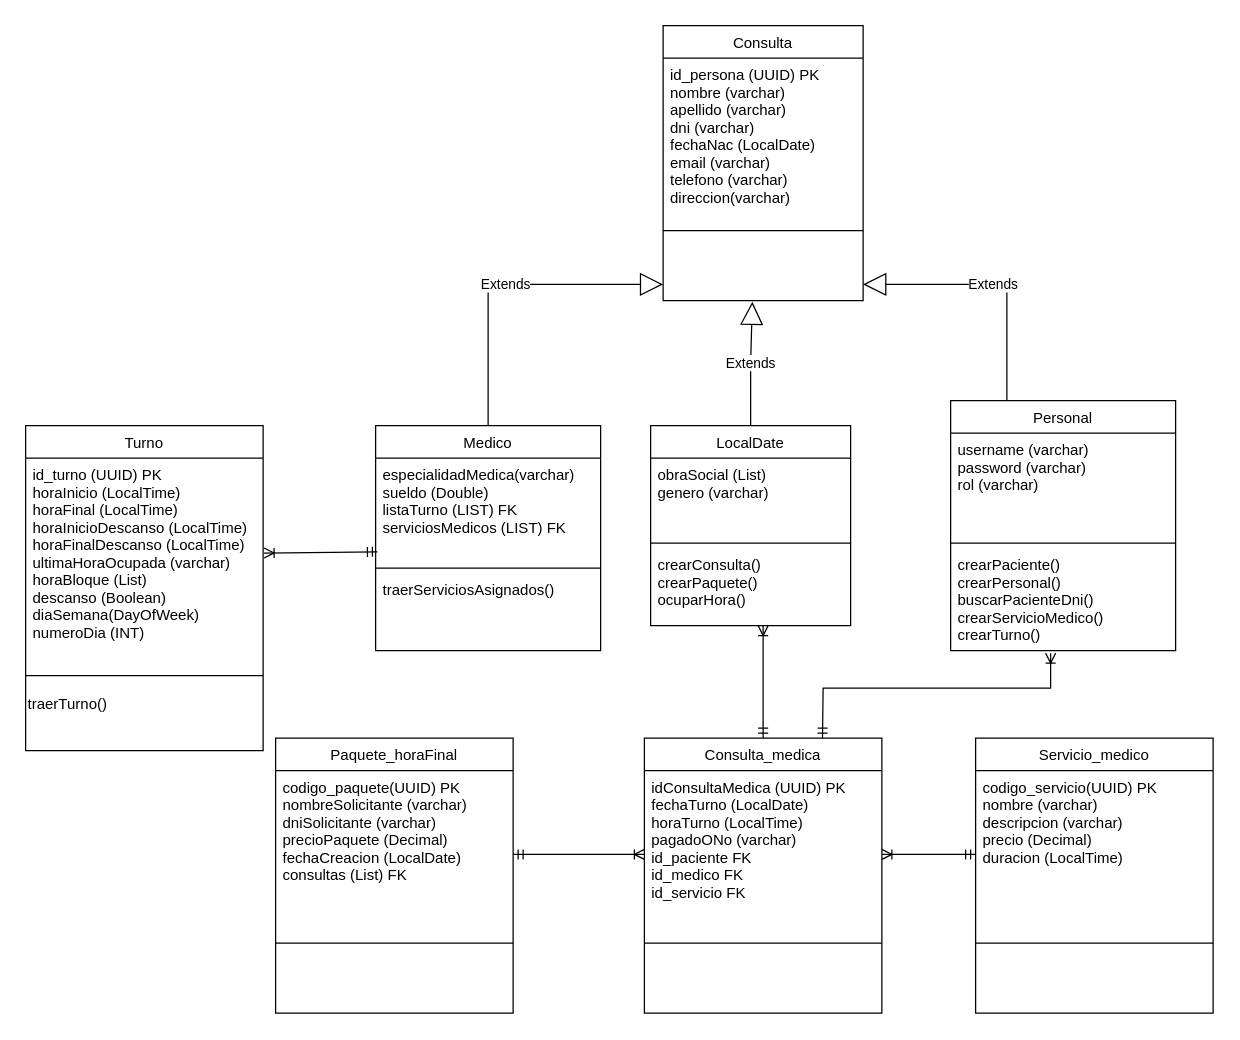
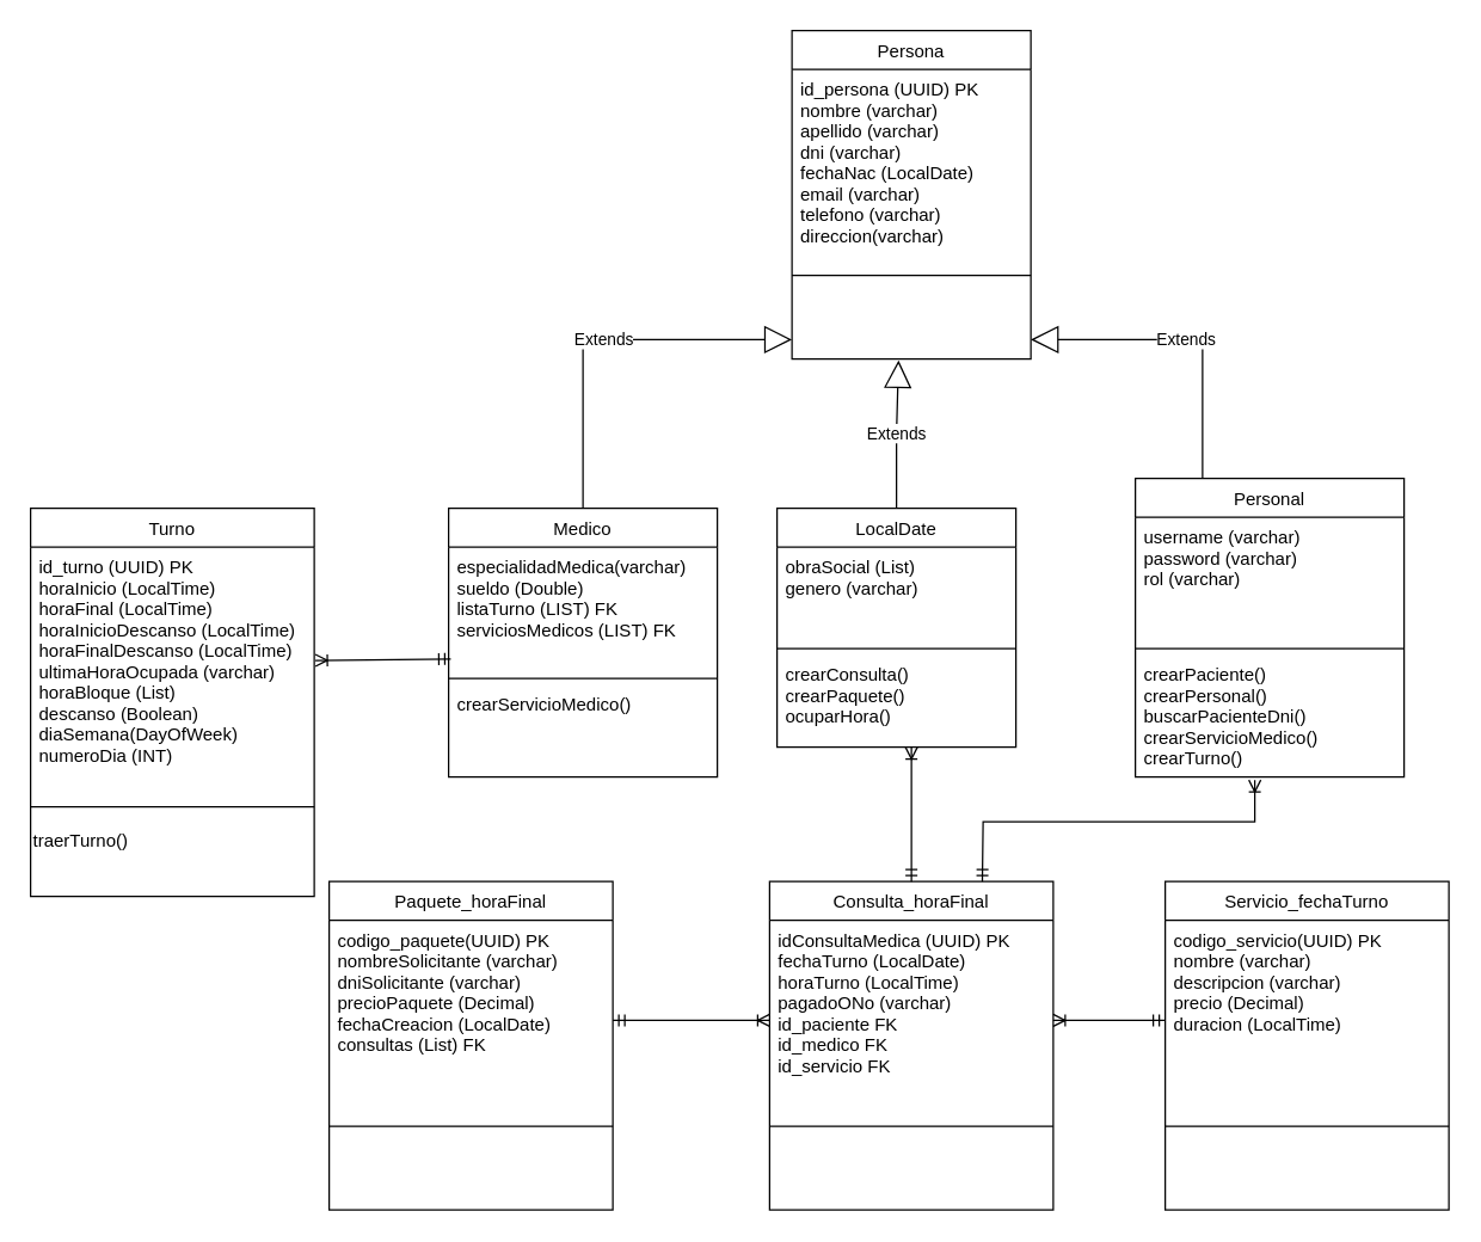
  <mxCell id="0" />
  <mxCell id="1" parent="0" />
- <mxCell id="2" value="Consulta" style="swimlane;fontStyle=0;align=center;verticalAlign=top;childLayout=stackLayout;horizontal=1;startSize=26;horizontalStack=0;resizeParent=1;resizeLast=0;collapsible=1;marginBottom=0;rounded=0;shadow=0;strokeWidth=1;" parent="1" vertex="1"><mxGeometry x="530" y="20" width="160" height="220" as="geometry"><mxRectangle x="550" y="140" width="160" height="26" as="alternateBounds" /></mxGeometry></mxCell>
+ <mxCell id="2" value="Persona" style="swimlane;fontStyle=0;align=center;verticalAlign=top;childLayout=stackLayout;horizontal=1;startSize=26;horizontalStack=0;resizeParent=1;resizeLast=0;collapsible=1;marginBottom=0;rounded=0;shadow=0;strokeWidth=1;" parent="1" vertex="1"><mxGeometry x="530" y="20" width="160" height="220" as="geometry"><mxRectangle x="550" y="140" width="160" height="26" as="alternateBounds" /></mxGeometry></mxCell>
  <mxCell id="3" value="id_persona (UUID) PK&#10;nombre (varchar)&#10;apellido (varchar)&#10;dni (varchar)&#10;fechaNac (LocalDate)&#10;email (varchar)&#10;telefono (varchar)&#10;direccion(varchar)" style="text;align=left;verticalAlign=top;spacingLeft=4;spacingRight=4;overflow=hidden;rotatable=0;points=[[0,0.5],[1,0.5]];portConstraint=eastwest;rounded=0;shadow=0;html=0;" parent="2" vertex="1"><mxGeometry y="26" width="160" height="134" as="geometry" /></mxCell>
  <mxCell id="4" value="" style="line;html=1;strokeWidth=1;align=left;verticalAlign=middle;spacingTop=-1;spacingLeft=3;spacingRight=3;rotatable=0;labelPosition=right;points=[];portConstraint=eastwest;" parent="2" vertex="1"><mxGeometry y="160" width="160" height="8" as="geometry" /></mxCell>
  <mxCell id="5" value="LocalDate" style="swimlane;fontStyle=0;align=center;verticalAlign=top;childLayout=stackLayout;horizontal=1;startSize=26;horizontalStack=0;resizeParent=1;resizeLast=0;collapsible=1;marginBottom=0;rounded=0;shadow=0;strokeWidth=1;" parent="1" vertex="1"><mxGeometry x="520" y="340" width="160" height="160" as="geometry"><mxRectangle x="550" y="140" width="160" height="26" as="alternateBounds" /></mxGeometry></mxCell>
  <mxCell id="6" value="obraSocial (List)&#10;genero (varchar)" style="text;align=left;verticalAlign=top;spacingLeft=4;spacingRight=4;overflow=hidden;rotatable=0;points=[[0,0.5],[1,0.5]];portConstraint=eastwest;rounded=0;shadow=0;html=0;" parent="5" vertex="1"><mxGeometry y="26" width="160" height="64" as="geometry" /></mxCell>
  <mxCell id="7" value="" style="line;html=1;strokeWidth=1;align=left;verticalAlign=middle;spacingTop=-1;spacingLeft=3;spacingRight=3;rotatable=0;labelPosition=right;points=[];portConstraint=eastwest;" parent="5" vertex="1"><mxGeometry y="90" width="160" height="8" as="geometry" /></mxCell>
  <mxCell id="8" value="crearConsulta()&#10;crearPaquete()&#10;ocuparHora()" style="text;align=left;verticalAlign=top;spacingLeft=4;spacingRight=4;overflow=hidden;rotatable=0;points=[[0,0.5],[1,0.5]];portConstraint=eastwest;" parent="5" vertex="1"><mxGeometry y="98" width="160" height="52" as="geometry" /></mxCell>
  <mxCell id="9" value="Medico" style="swimlane;fontStyle=0;align=center;verticalAlign=top;childLayout=stackLayout;horizontal=1;startSize=26;horizontalStack=0;resizeParent=1;resizeLast=0;collapsible=1;marginBottom=0;rounded=0;shadow=0;strokeWidth=1;" parent="1" vertex="1"><mxGeometry x="300" y="340" width="180" height="180" as="geometry"><mxRectangle x="550" y="140" width="160" height="26" as="alternateBounds" /></mxGeometry></mxCell>
  <mxCell id="10" value="especialidadMedica(varchar)&#10;sueldo (Double)&#10;listaTurno (LIST) FK&#10;serviciosMedicos (LIST) FK&#10;" style="text;align=left;verticalAlign=top;spacingLeft=4;spacingRight=4;overflow=hidden;rotatable=0;points=[[0,0.5],[1,0.5]];portConstraint=eastwest;rounded=0;shadow=0;html=0;" parent="9" vertex="1"><mxGeometry y="26" width="180" height="84" as="geometry" /></mxCell>
  <mxCell id="11" value="" style="line;html=1;strokeWidth=1;align=left;verticalAlign=middle;spacingTop=-1;spacingLeft=3;spacingRight=3;rotatable=0;labelPosition=right;points=[];portConstraint=eastwest;" parent="9" vertex="1"><mxGeometry y="110" width="180" height="8" as="geometry" /></mxCell>
- <mxCell id="12" value="traerServiciosAsignados()" style="text;align=left;verticalAlign=top;spacingLeft=4;spacingRight=4;overflow=hidden;rotatable=0;points=[[0,0.5],[1,0.5]];portConstraint=eastwest;" parent="9" vertex="1"><mxGeometry y="118" width="180" height="26" as="geometry" /></mxCell>
- <mxCell id="13" value="Consulta_medica" style="swimlane;fontStyle=0;align=center;verticalAlign=top;childLayout=stackLayout;horizontal=1;startSize=26;horizontalStack=0;resizeParent=1;resizeLast=0;collapsible=1;marginBottom=0;rounded=0;shadow=0;strokeWidth=1;" parent="1" vertex="1"><mxGeometry x="515" y="590" width="190" height="220" as="geometry"><mxRectangle x="550" y="140" width="160" height="26" as="alternateBounds" /></mxGeometry></mxCell>
+ <mxCell id="12" value="crearServicioMedico()" style="text;align=left;verticalAlign=top;spacingLeft=4;spacingRight=4;overflow=hidden;rotatable=0;points=[[0,0.5],[1,0.5]];portConstraint=eastwest;" parent="9" vertex="1"><mxGeometry y="118" width="180" height="26" as="geometry" /></mxCell>
+ <mxCell id="13" value="Consulta_horaFinal" style="swimlane;fontStyle=0;align=center;verticalAlign=top;childLayout=stackLayout;horizontal=1;startSize=26;horizontalStack=0;resizeParent=1;resizeLast=0;collapsible=1;marginBottom=0;rounded=0;shadow=0;strokeWidth=1;" parent="1" vertex="1"><mxGeometry x="515" y="590" width="190" height="220" as="geometry"><mxRectangle x="550" y="140" width="160" height="26" as="alternateBounds" /></mxGeometry></mxCell>
  <mxCell id="14" value="idConsultaMedica (UUID) PK&#10;fechaTurno (LocalDate) &#10;horaTurno (LocalTime)&#10;pagadoONo (varchar)&#10;id_paciente FK&#10;id_medico FK&#10;id_servicio FK" style="text;align=left;verticalAlign=top;spacingLeft=4;spacingRight=4;overflow=hidden;rotatable=0;points=[[0,0.5],[1,0.5]];portConstraint=eastwest;rounded=0;shadow=0;html=0;" parent="13" vertex="1"><mxGeometry y="26" width="190" height="134" as="geometry" /></mxCell>
  <mxCell id="15" value="" style="line;html=1;strokeWidth=1;align=left;verticalAlign=middle;spacingTop=-1;spacingLeft=3;spacingRight=3;rotatable=0;labelPosition=right;points=[];portConstraint=eastwest;" parent="13" vertex="1"><mxGeometry y="160" width="190" height="8" as="geometry" /></mxCell>
  <mxCell id="16" value="Paquete_horaFinal" style="swimlane;fontStyle=0;align=center;verticalAlign=top;childLayout=stackLayout;horizontal=1;startSize=26;horizontalStack=0;resizeParent=1;resizeLast=0;collapsible=1;marginBottom=0;rounded=0;shadow=0;strokeWidth=1;" parent="1" vertex="1"><mxGeometry x="220" y="590" width="190" height="220" as="geometry"><mxRectangle x="550" y="140" width="160" height="26" as="alternateBounds" /></mxGeometry></mxCell>
  <mxCell id="17" value="codigo_paquete(UUID) PK&#10;nombreSolicitante (varchar)&#10;dniSolicitante (varchar)&#10;precioPaquete (Decimal)&#10;fechaCreacion (LocalDate)&#10;consultas (List) FK" style="text;align=left;verticalAlign=top;spacingLeft=4;spacingRight=4;overflow=hidden;rotatable=0;points=[[0,0.5],[1,0.5]];portConstraint=eastwest;rounded=0;shadow=0;html=0;" parent="16" vertex="1"><mxGeometry y="26" width="190" height="134" as="geometry" /></mxCell>
  <mxCell id="18" value="" style="line;html=1;strokeWidth=1;align=left;verticalAlign=middle;spacingTop=-1;spacingLeft=3;spacingRight=3;rotatable=0;labelPosition=right;points=[];portConstraint=eastwest;" parent="16" vertex="1"><mxGeometry y="160" width="190" height="8" as="geometry" /></mxCell>
  <mxCell id="19" value="Personal" style="swimlane;fontStyle=0;align=center;verticalAlign=top;childLayout=stackLayout;horizontal=1;startSize=26;horizontalStack=0;resizeParent=1;resizeLast=0;collapsible=1;marginBottom=0;rounded=0;shadow=0;strokeWidth=1;" parent="1" vertex="1"><mxGeometry x="760" y="320" width="180" height="200" as="geometry"><mxRectangle x="550" y="140" width="160" height="26" as="alternateBounds" /></mxGeometry></mxCell>
  <mxCell id="20" value="username (varchar)&#10;password (varchar)&#10;rol (varchar)" style="text;align=left;verticalAlign=top;spacingLeft=4;spacingRight=4;overflow=hidden;rotatable=0;points=[[0,0.5],[1,0.5]];portConstraint=eastwest;rounded=0;shadow=0;html=0;" parent="19" vertex="1"><mxGeometry y="26" width="180" height="84" as="geometry" /></mxCell>
  <mxCell id="21" value="" style="line;html=1;strokeWidth=1;align=left;verticalAlign=middle;spacingTop=-1;spacingLeft=3;spacingRight=3;rotatable=0;labelPosition=right;points=[];portConstraint=eastwest;" parent="19" vertex="1"><mxGeometry y="110" width="180" height="8" as="geometry" /></mxCell>
  <mxCell id="22" value="crearPaciente()&#10;crearPersonal()&#10;buscarPacienteDni()&#10;crearServicioMedico()&#10;crearTurno()" style="text;align=left;verticalAlign=top;spacingLeft=4;spacingRight=4;overflow=hidden;rotatable=0;points=[[0,0.5],[1,0.5]];portConstraint=eastwest;" parent="19" vertex="1"><mxGeometry y="118" width="180" height="82" as="geometry" /></mxCell>
- <mxCell id="23" value="Servicio_medico" style="swimlane;fontStyle=0;align=center;verticalAlign=top;childLayout=stackLayout;horizontal=1;startSize=26;horizontalStack=0;resizeParent=1;resizeLast=0;collapsible=1;marginBottom=0;rounded=0;shadow=0;strokeWidth=1;" parent="1" vertex="1"><mxGeometry x="780" y="590" width="190" height="220" as="geometry"><mxRectangle x="550" y="140" width="160" height="26" as="alternateBounds" /></mxGeometry></mxCell>
+ <mxCell id="23" value="Servicio_fechaTurno" style="swimlane;fontStyle=0;align=center;verticalAlign=top;childLayout=stackLayout;horizontal=1;startSize=26;horizontalStack=0;resizeParent=1;resizeLast=0;collapsible=1;marginBottom=0;rounded=0;shadow=0;strokeWidth=1;" parent="1" vertex="1"><mxGeometry x="780" y="590" width="190" height="220" as="geometry"><mxRectangle x="550" y="140" width="160" height="26" as="alternateBounds" /></mxGeometry></mxCell>
  <mxCell id="24" value="codigo_servicio(UUID) PK&#10;nombre (varchar)&#10;descripcion (varchar)&#10;precio (Decimal)&#10;duracion (LocalTime)" style="text;align=left;verticalAlign=top;spacingLeft=4;spacingRight=4;overflow=hidden;rotatable=0;points=[[0,0.5],[1,0.5]];portConstraint=eastwest;rounded=0;shadow=0;html=0;" parent="23" vertex="1"><mxGeometry y="26" width="190" height="134" as="geometry" /></mxCell>
  <mxCell id="25" value="" style="line;html=1;strokeWidth=1;align=left;verticalAlign=middle;spacingTop=-1;spacingLeft=3;spacingRight=3;rotatable=0;labelPosition=right;points=[];portConstraint=eastwest;" parent="23" vertex="1"><mxGeometry y="160" width="190" height="8" as="geometry" /></mxCell>
  <mxCell id="26" value="Turno" style="swimlane;fontStyle=0;align=center;verticalAlign=top;childLayout=stackLayout;horizontal=1;startSize=26;horizontalStack=0;resizeParent=1;resizeLast=0;collapsible=1;marginBottom=0;rounded=0;shadow=0;strokeWidth=1;" parent="1" vertex="1"><mxGeometry x="20" y="340" width="190" height="260" as="geometry"><mxRectangle x="550" y="140" width="160" height="26" as="alternateBounds" /></mxGeometry></mxCell>
  <mxCell id="27" value="id_turno (UUID) PK&#10;horaInicio (LocalTime)&#10;horaFinal (LocalTime)&#10;horaInicioDescanso (LocalTime)&#10;horaFinalDescanso (LocalTime)&#10;ultimaHoraOcupada (varchar)&#10;horaBloque (List)&#10;descanso (Boolean)&#10;diaSemana(DayOfWeek)&#10;numeroDia (INT)" style="text;align=left;verticalAlign=top;spacingLeft=4;spacingRight=4;overflow=hidden;rotatable=0;points=[[0,0.5],[1,0.5]];portConstraint=eastwest;rounded=0;shadow=0;html=0;" parent="26" vertex="1"><mxGeometry y="26" width="190" height="164" as="geometry" /></mxCell>
  <mxCell id="28" value="" style="line;html=1;strokeWidth=1;align=left;verticalAlign=middle;spacingTop=-1;spacingLeft=3;spacingRight=3;rotatable=0;labelPosition=right;points=[];portConstraint=eastwest;" parent="26" vertex="1"><mxGeometry y="190" width="190" height="20" as="geometry" /></mxCell>
  <mxCell id="29" value="traerTurno()&lt;div&gt;&lt;br&gt;&lt;/div&gt;" style="text;html=1;align=left;verticalAlign=middle;whiteSpace=wrap;rounded=0;" vertex="1" parent="26"><mxGeometry y="210" width="190" height="40" as="geometry" /></mxCell>
  <mxCell id="30" value="Extends" style="endArrow=block;endSize=16;endFill=0;html=1;rounded=0;entryX=1;entryY=0.5;entryDx=0;entryDy=0;exitX=0.25;exitY=0;exitDx=0;exitDy=0;" parent="1" source="19" edge="1"><mxGeometry width="160" relative="1" as="geometry"><mxPoint x="700" y="260" as="sourcePoint" /><mxPoint x="690" y="227" as="targetPoint" /><Array as="points"><mxPoint x="805" y="227" /></Array></mxGeometry></mxCell>
  <mxCell id="31" value="Extends" style="endArrow=block;endSize=16;endFill=0;html=1;rounded=0;entryX=0.446;entryY=1.034;entryDx=0;entryDy=0;exitX=0.5;exitY=0;exitDx=0;exitDy=0;entryPerimeter=0;" parent="1" source="5" edge="1"><mxGeometry width="160" relative="1" as="geometry"><mxPoint x="330" y="270" as="sourcePoint" /><mxPoint x="601.36" y="240.884" as="targetPoint" /><Array as="points"><mxPoint x="600" y="290" /></Array></mxGeometry></mxCell>
  <mxCell id="32" value="Extends" style="endArrow=block;endSize=16;endFill=0;html=1;rounded=0;exitX=0.5;exitY=0;exitDx=0;exitDy=0;entryX=0;entryY=0.5;entryDx=0;entryDy=0;" parent="1" source="9" edge="1"><mxGeometry width="160" relative="1" as="geometry"><mxPoint x="640" y="360" as="sourcePoint" /><mxPoint x="530" y="227" as="targetPoint" /><Array as="points"><mxPoint x="390" y="227" /></Array></mxGeometry></mxCell>
  <mxCell id="33" value="" style="fontSize=12;html=1;endArrow=ERoneToMany;startArrow=ERmandOne;rounded=0;exitX=0.5;exitY=0;exitDx=0;exitDy=0;" parent="1" source="13" edge="1"><mxGeometry width="100" height="100" relative="1" as="geometry"><mxPoint x="470" y="630" as="sourcePoint" /><mxPoint x="610" y="500" as="targetPoint" /></mxGeometry></mxCell>
  <mxCell id="34" value="" style="fontSize=12;html=1;endArrow=ERoneToMany;startArrow=ERmandOne;rounded=0;exitX=0.75;exitY=0;exitDx=0;exitDy=0;" parent="1" source="13" edge="1"><mxGeometry width="100" height="100" relative="1" as="geometry"><mxPoint x="813" y="580" as="sourcePoint" /><mxPoint x="840" y="522" as="targetPoint" /><Array as="points"><mxPoint x="658" y="550" /><mxPoint x="840" y="550" /></Array></mxGeometry></mxCell>
  <mxCell id="35" value="" style="fontSize=12;html=1;endArrow=ERoneToMany;startArrow=ERmandOne;rounded=0;entryX=1.004;entryY=0.463;entryDx=0;entryDy=0;entryPerimeter=0;exitX=0.008;exitY=0.892;exitDx=0;exitDy=0;exitPerimeter=0;" parent="1" source="10" target="27" edge="1"><mxGeometry width="100" height="100" relative="1" as="geometry"><mxPoint x="295" y="440" as="sourcePoint" /><mxPoint x="230" y="440" as="targetPoint" /><Array as="points" /></mxGeometry></mxCell>
  <mxCell id="36" value="" style="fontSize=12;html=1;endArrow=ERoneToMany;startArrow=ERmandOne;rounded=0;entryX=1;entryY=0.5;entryDx=0;entryDy=0;exitX=0;exitY=0.5;exitDx=0;exitDy=0;" parent="1" source="24" target="14" edge="1"><mxGeometry width="100" height="100" relative="1" as="geometry"><mxPoint x="705" y="720" as="sourcePoint" /><mxPoint x="780" y="720" as="targetPoint" /><Array as="points" /></mxGeometry></mxCell>
  <mxCell id="37" value="" style="fontSize=12;html=1;endArrow=ERoneToMany;startArrow=ERmandOne;rounded=0;entryX=0;entryY=0.5;entryDx=0;entryDy=0;exitX=1;exitY=0.5;exitDx=0;exitDy=0;" parent="1" source="17" target="14" edge="1"><mxGeometry width="100" height="100" relative="1" as="geometry"><mxPoint x="450" y="730" as="sourcePoint" /><mxPoint x="490" y="680" as="targetPoint" /><Array as="points" /></mxGeometry></mxCell>
